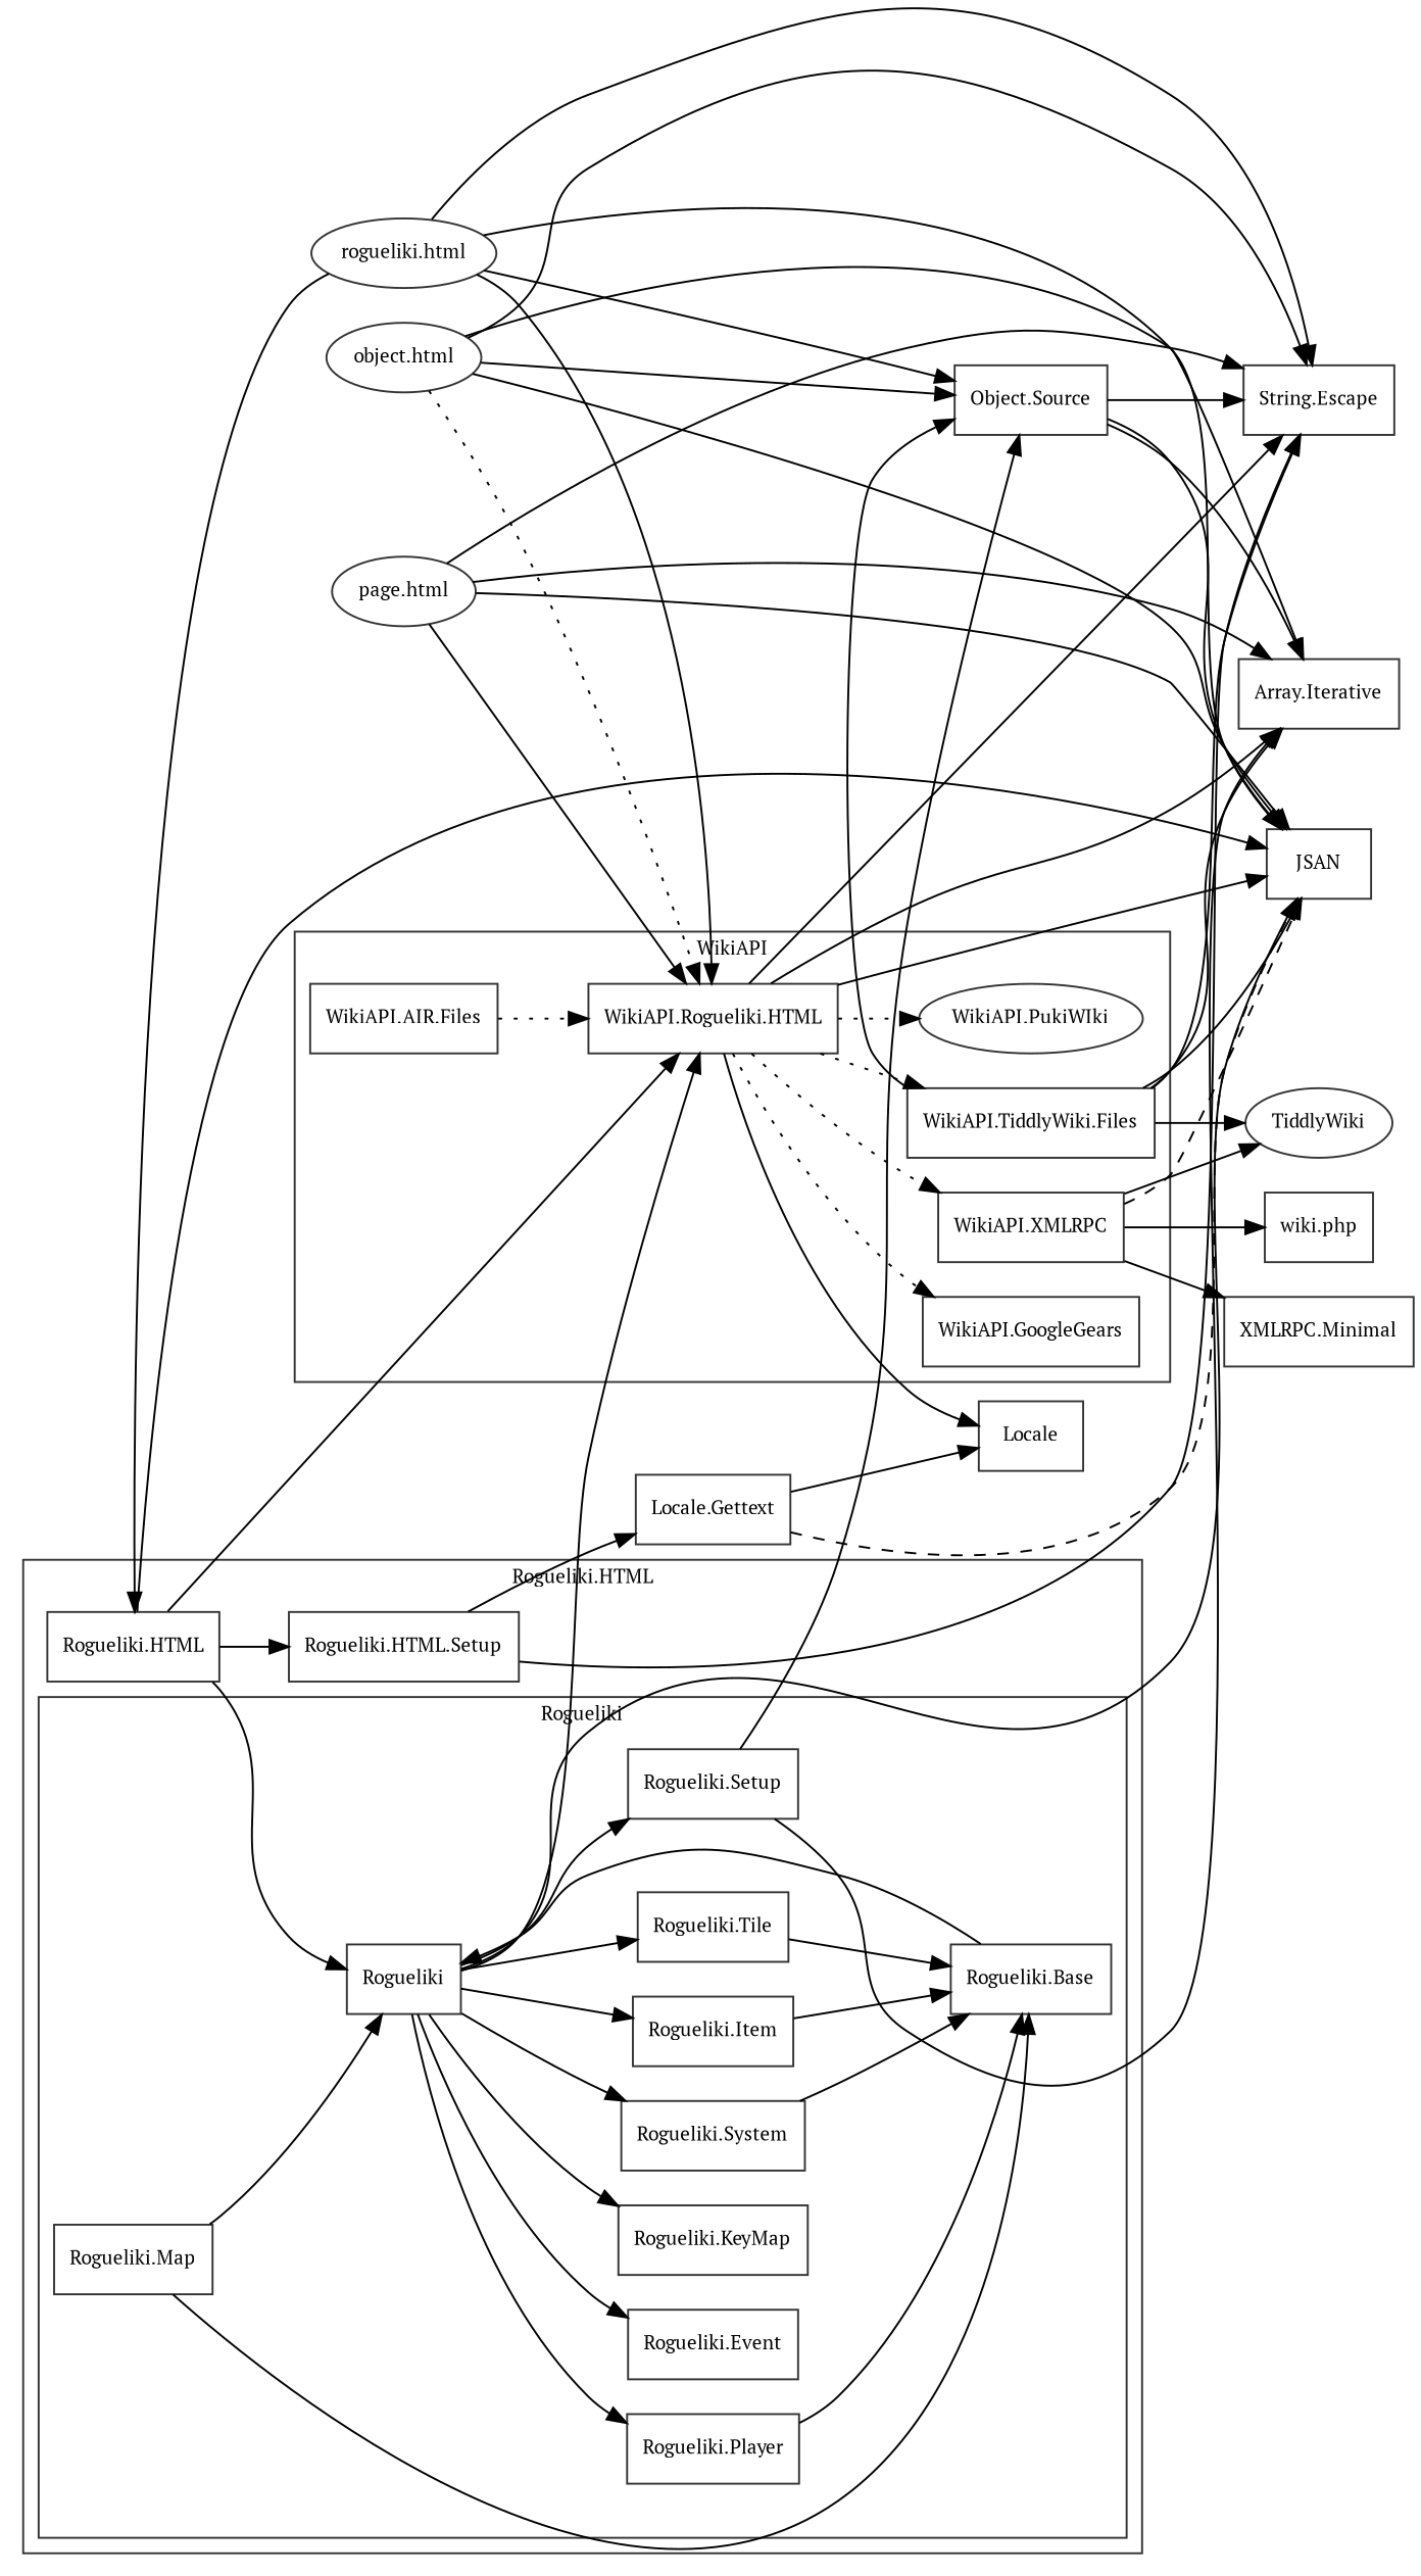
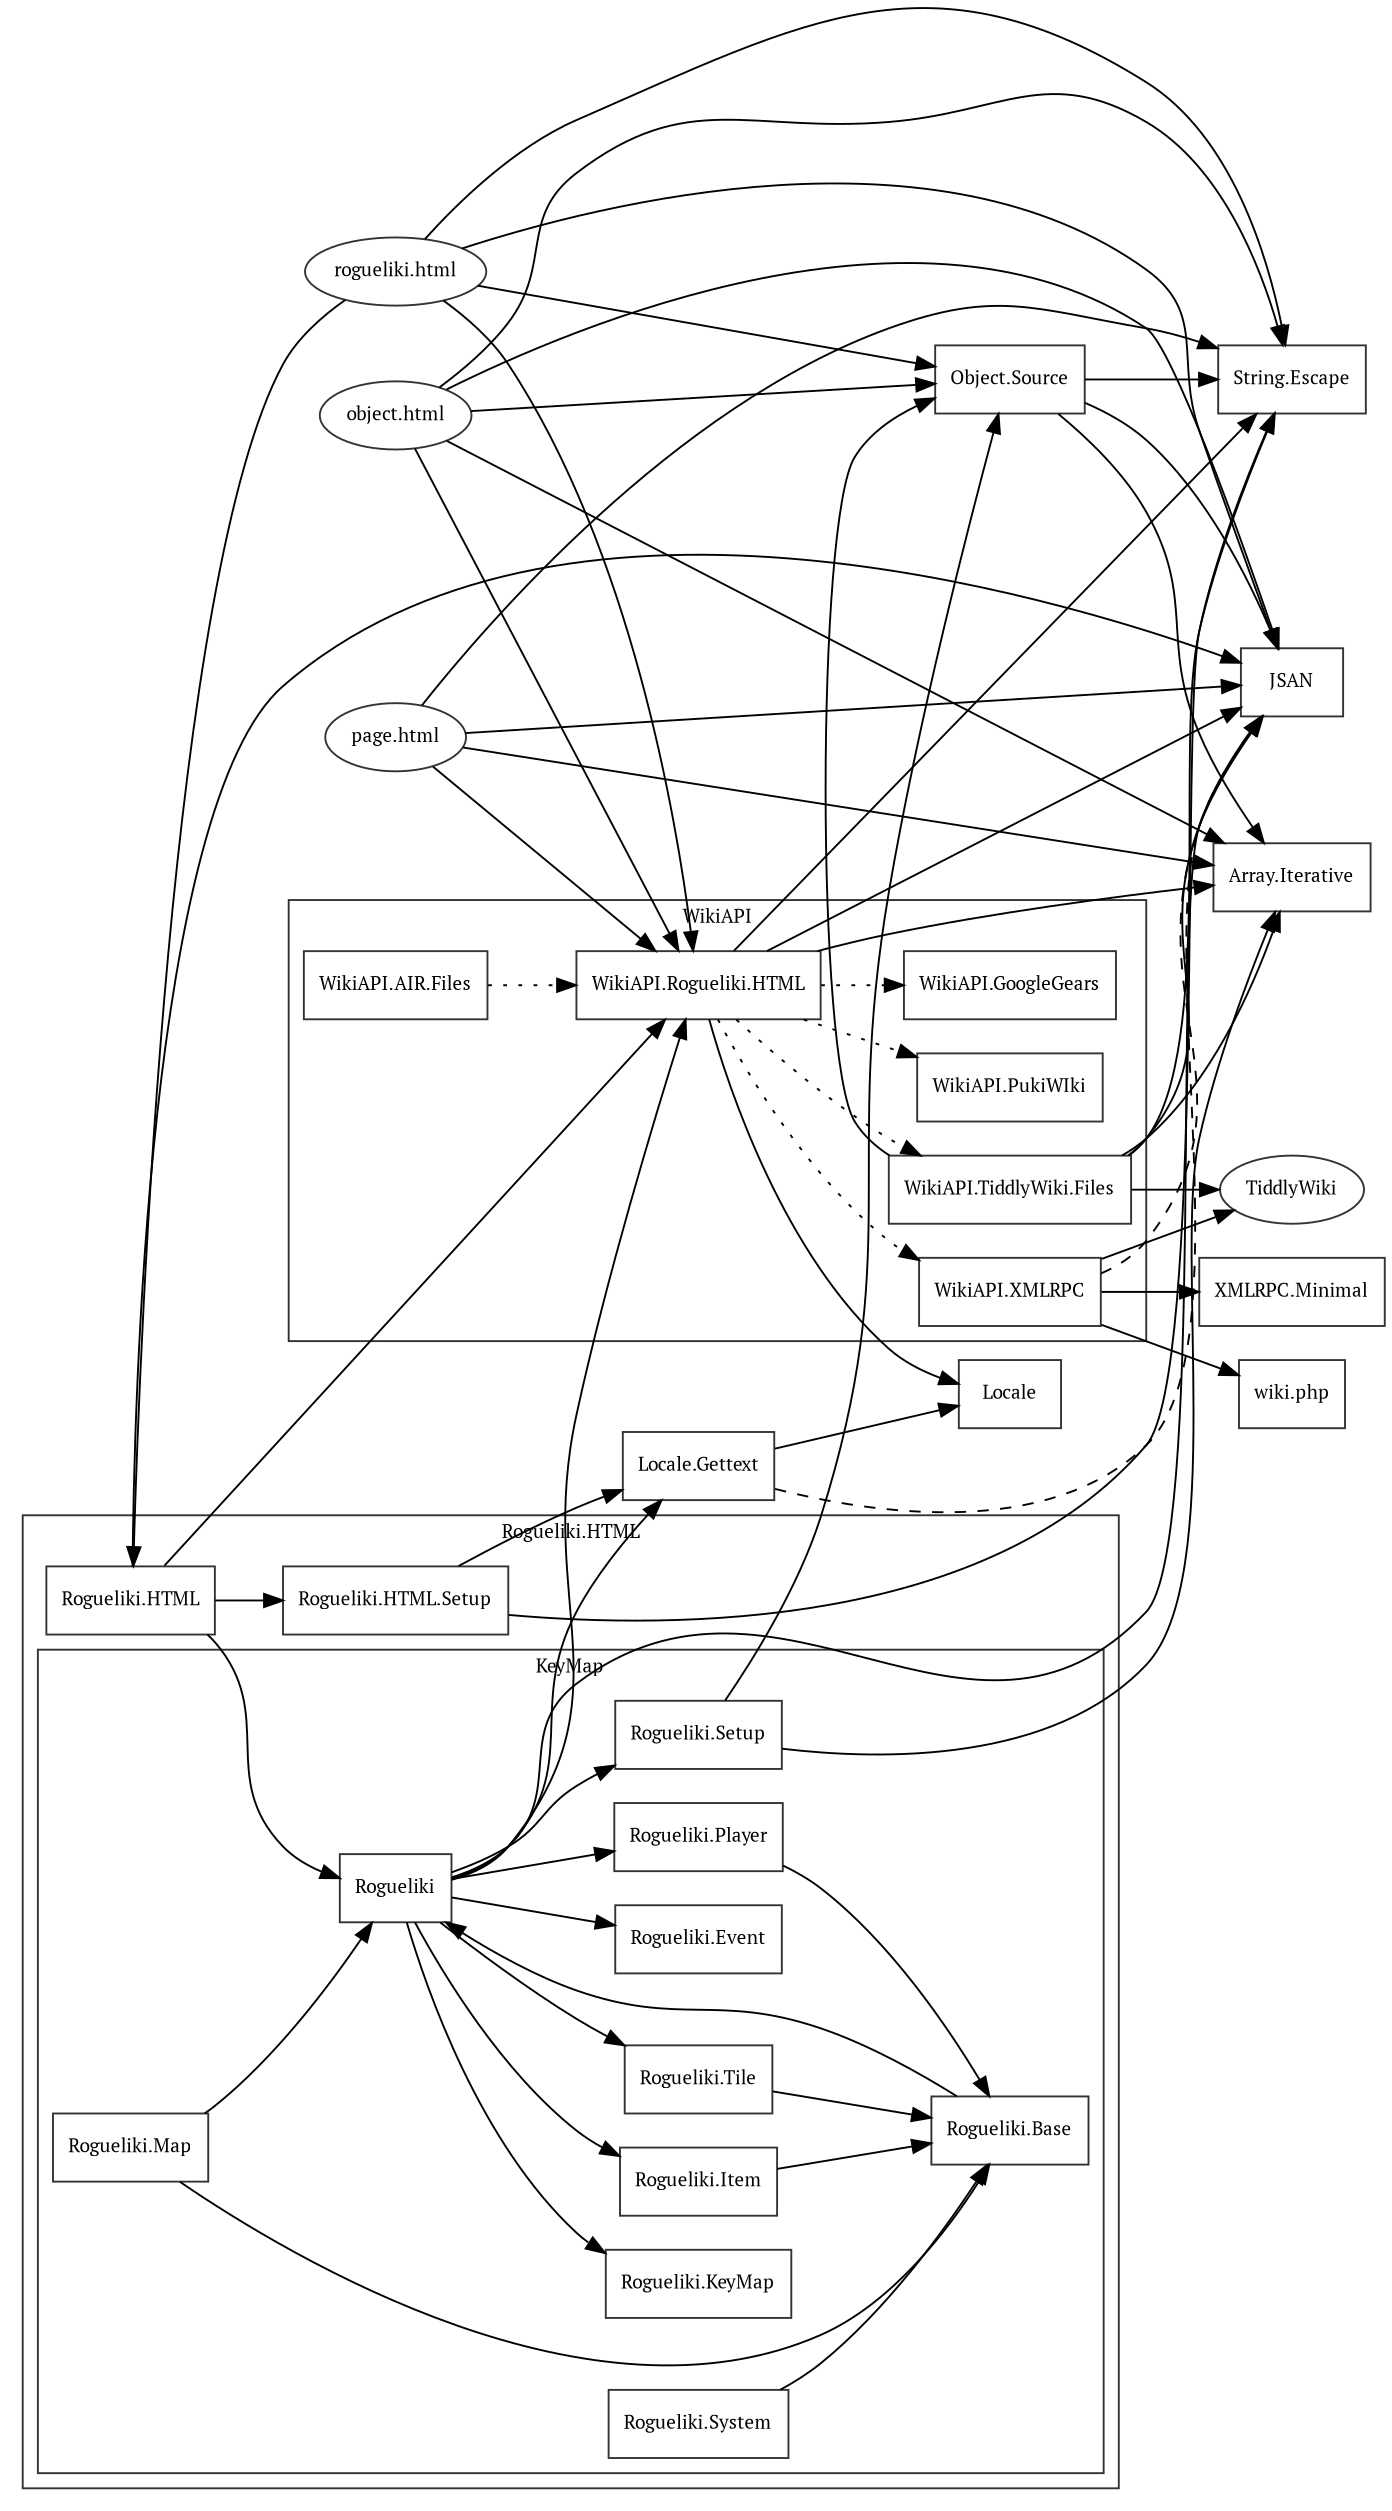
  digraph {
    color="#333333"
    compound=true
    concentrate=false
    fontname="PT Serif"
    fontsize=10
    rankdir=LR
    node [color="#333333" fontname="PT Serif" fontsize=10 shape=box]
    edge [fontname="PT Serif"]
    "page.html" [shape=ellipse]
    "object.html" [shape=ellipse]
    "rogueliki.html" [shape=ellipse]
    "WikiAPI.Rogueliki.HTML"
    "WikiAPI.XMLRPC"
    "WikiAPI.TiddlyWiki.Files"
-   "WikiAPI.PukiWIki" [shape=ellipse]
+   "WikiAPI.PukiWIki"
    "WikiAPI.GoogleGears"
    "WikiAPI.AIR.Files"
    Rogueliki
    "Rogueliki.Setup"
    "Rogueliki.Event"
    "Rogueliki.KeyMap"
    "Rogueliki.Map"
    "Rogueliki.Player"
    "Rogueliki.System"
    "Rogueliki.Item"
    "Rogueliki.Tile"
    "Rogueliki.Base"
    "Rogueliki.HTML"
    "Rogueliki.HTML.Setup"
    JSAN
    "Array.Iterative"
    "String.Escape"
    "Object.Source"
    Locale
    "XMLRPC.Minimal"
    "wiki.php"
    TiddlyWiki [shape=ellipse]
    "Locale.Gettext"
    subgraph cluster_1 {
      label="Rogueliki.HTML"
      "Rogueliki.HTML"
      "Rogueliki.HTML.Setup"
      subgraph cluster_2 {
-       label=Rogueliki
+       label=KeyMap
        Rogueliki
        "Rogueliki.Setup"
        "Rogueliki.Event"
        "Rogueliki.KeyMap"
        "Rogueliki.Map"
        "Rogueliki.Player"
        "Rogueliki.System"
        "Rogueliki.Item"
        "Rogueliki.Tile"
        "Rogueliki.Base"
      }
    }
    subgraph sub_3 {
      rank=same
      "page.html"
      "object.html"
      "rogueliki.html"
    }
    subgraph cluster_4 {
      label=WikiAPI
      "WikiAPI.Rogueliki.HTML"
      "WikiAPI.XMLRPC"
      "WikiAPI.TiddlyWiki.Files"
      "WikiAPI.PukiWIki"
      "WikiAPI.GoogleGears"
      "WikiAPI.AIR.Files"
    }
    "page.html" -> "WikiAPI.Rogueliki.HTML"
    "page.html" -> JSAN
    "page.html" -> "Array.Iterative"
    "page.html" -> "String.Escape"
-   "object.html" -> "WikiAPI.Rogueliki.HTML" [style=dotted]
+   "object.html" -> "WikiAPI.Rogueliki.HTML"
    "object.html" -> JSAN
    "object.html" -> "Array.Iterative"
    "object.html" -> "String.Escape"
    "object.html" -> "Object.Source"
    "rogueliki.html" -> "WikiAPI.Rogueliki.HTML"
    "rogueliki.html" -> "Rogueliki.HTML"
    "rogueliki.html" -> JSAN
    "rogueliki.html" -> "String.Escape"
    "rogueliki.html" -> "Object.Source"
    "WikiAPI.Rogueliki.HTML" -> "WikiAPI.XMLRPC" [style=dotted]
    "WikiAPI.Rogueliki.HTML" -> "WikiAPI.TiddlyWiki.Files" [style=dotted]
    "WikiAPI.Rogueliki.HTML" -> "WikiAPI.PukiWIki" [style=dotted]
    "WikiAPI.Rogueliki.HTML" -> "WikiAPI.GoogleGears" [style=dotted]
    "WikiAPI.Rogueliki.HTML" -> JSAN
    "WikiAPI.Rogueliki.HTML" -> "Array.Iterative"
    "WikiAPI.Rogueliki.HTML" -> "String.Escape"
    "WikiAPI.Rogueliki.HTML" -> Locale
    "WikiAPI.XMLRPC" -> JSAN [style=dashed]
    "WikiAPI.XMLRPC" -> "XMLRPC.Minimal"
    "WikiAPI.XMLRPC" -> "wiki.php"
    "WikiAPI.XMLRPC" -> TiddlyWiki
    "WikiAPI.TiddlyWiki.Files" -> JSAN
    "WikiAPI.TiddlyWiki.Files" -> "Array.Iterative"
    "WikiAPI.TiddlyWiki.Files" -> "String.Escape"
    "WikiAPI.TiddlyWiki.Files" -> "Object.Source"
    "WikiAPI.TiddlyWiki.Files" -> TiddlyWiki
    "WikiAPI.AIR.Files" -> "WikiAPI.Rogueliki.HTML" [style=dotted]
    Rogueliki -> "WikiAPI.Rogueliki.HTML"
    Rogueliki -> "Rogueliki.Setup"
    Rogueliki -> "Rogueliki.Event"
    Rogueliki -> "Rogueliki.KeyMap"
    Rogueliki -> "Rogueliki.Player"
-   Rogueliki -> "Rogueliki.System"
+   Rogueliki -> "Locale.Gettext"
    Rogueliki -> "Rogueliki.Item"
    Rogueliki -> "Rogueliki.Tile"
    Rogueliki -> JSAN
    "Rogueliki.Setup" -> "Array.Iterative"
    "Rogueliki.Setup" -> "Object.Source"
    "Rogueliki.Map" -> Rogueliki
    "Rogueliki.Map" -> "Rogueliki.Base"
    "Rogueliki.Player" -> "Rogueliki.Base"
    "Rogueliki.System" -> "Rogueliki.Base"
    "Rogueliki.Item" -> "Rogueliki.Base"
    "Rogueliki.Tile" -> "Rogueliki.Base"
    "Rogueliki.Base" -> Rogueliki
    "Rogueliki.HTML" -> "WikiAPI.Rogueliki.HTML"
    "Rogueliki.HTML" -> Rogueliki
    "Rogueliki.HTML" -> "Rogueliki.HTML.Setup"
    "Rogueliki.HTML" -> JSAN
    "Rogueliki.HTML.Setup" -> "String.Escape"
    "Rogueliki.HTML.Setup" -> "Locale.Gettext"
    "Object.Source" -> JSAN
    "Object.Source" -> "Array.Iterative"
    "Object.Source" -> "String.Escape"
    "Locale.Gettext" -> JSAN [style=dashed]
    "Locale.Gettext" -> Locale
  }
